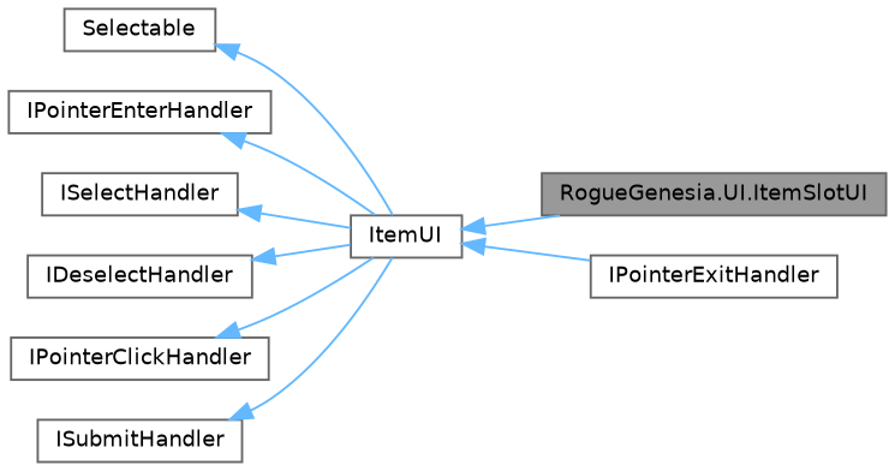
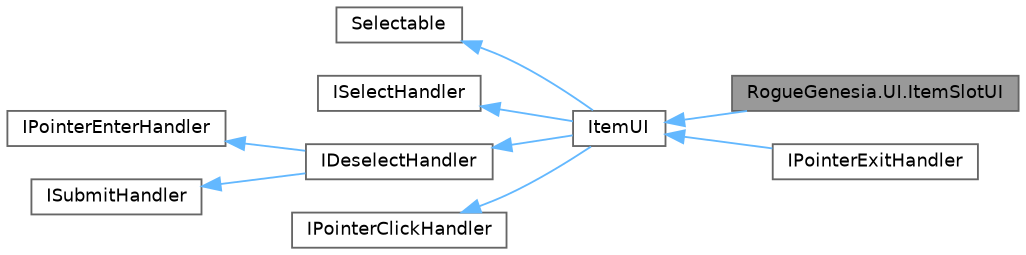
  digraph {
    rankdir=LR
    node [color=gray40 fillcolor=white fontname=Helvetica fontsize=10 shape=box style=filled]
    edge [color=steelblue1 dir=back fontname=Helvetica fontsize=10 labelfontname=Helvetica labelfontsize=10 style=solid]
    n1 [fillcolor=grey60 fontcolor=black height=0.2 label="RogueGenesia.UI.ItemSlotUI" width=0.4]
    n2 [height=0.2 label=ItemUI width=0.4]
    n3 [height=0.2 label=IPointerExitHandler width=0.4]
    n4 [height=0.2 label=Selectable width=0.4]
    n5 [height=0.2 label=IPointerEnterHandler width=0.4]
    n6 [height=0.2 label=ISelectHandler width=0.4]
    n7 [height=0.2 label=IDeselectHandler width=0.4]
    n8 [height=0.2 label=IPointerClickHandler width=0.4]
    n9 [height=0.2 label=ISubmitHandler width=0.4]
    n2 -> n1
    n2 -> n3
    n4 -> n2
-   n5 -> n2
+   n5 -> n7
    n6 -> n2
    n7 -> n2
    n8 -> n2
-   n9 -> n2
+   n9 -> n7
  }
